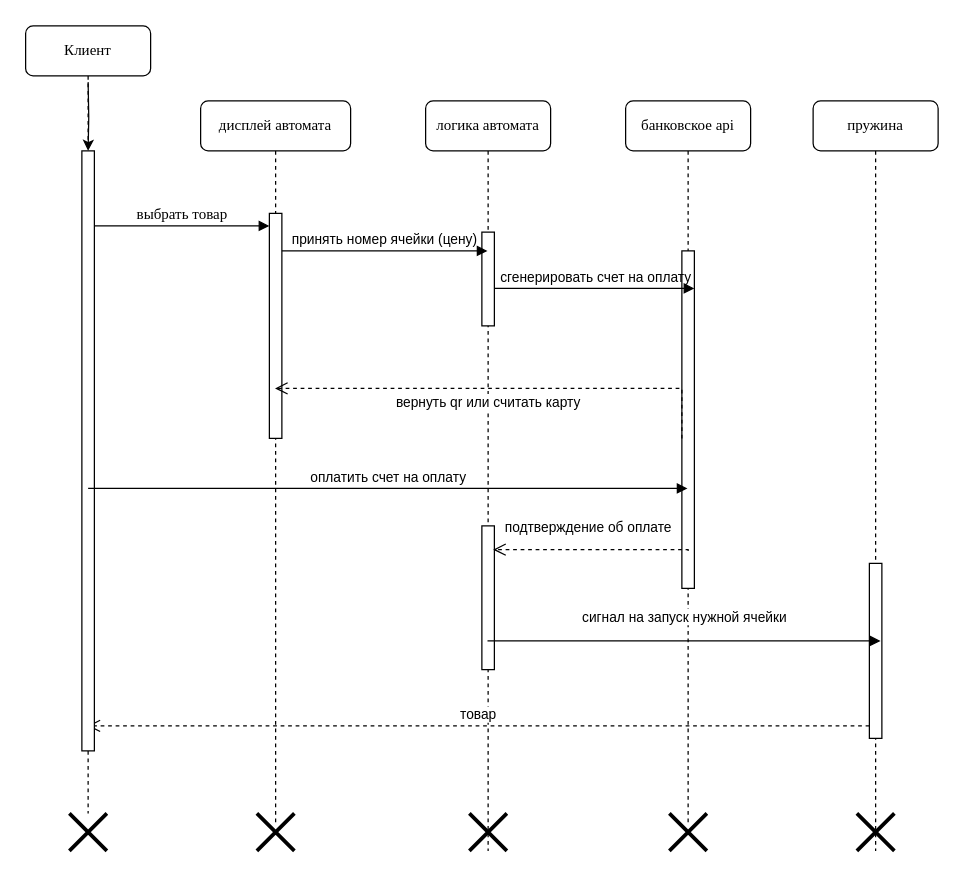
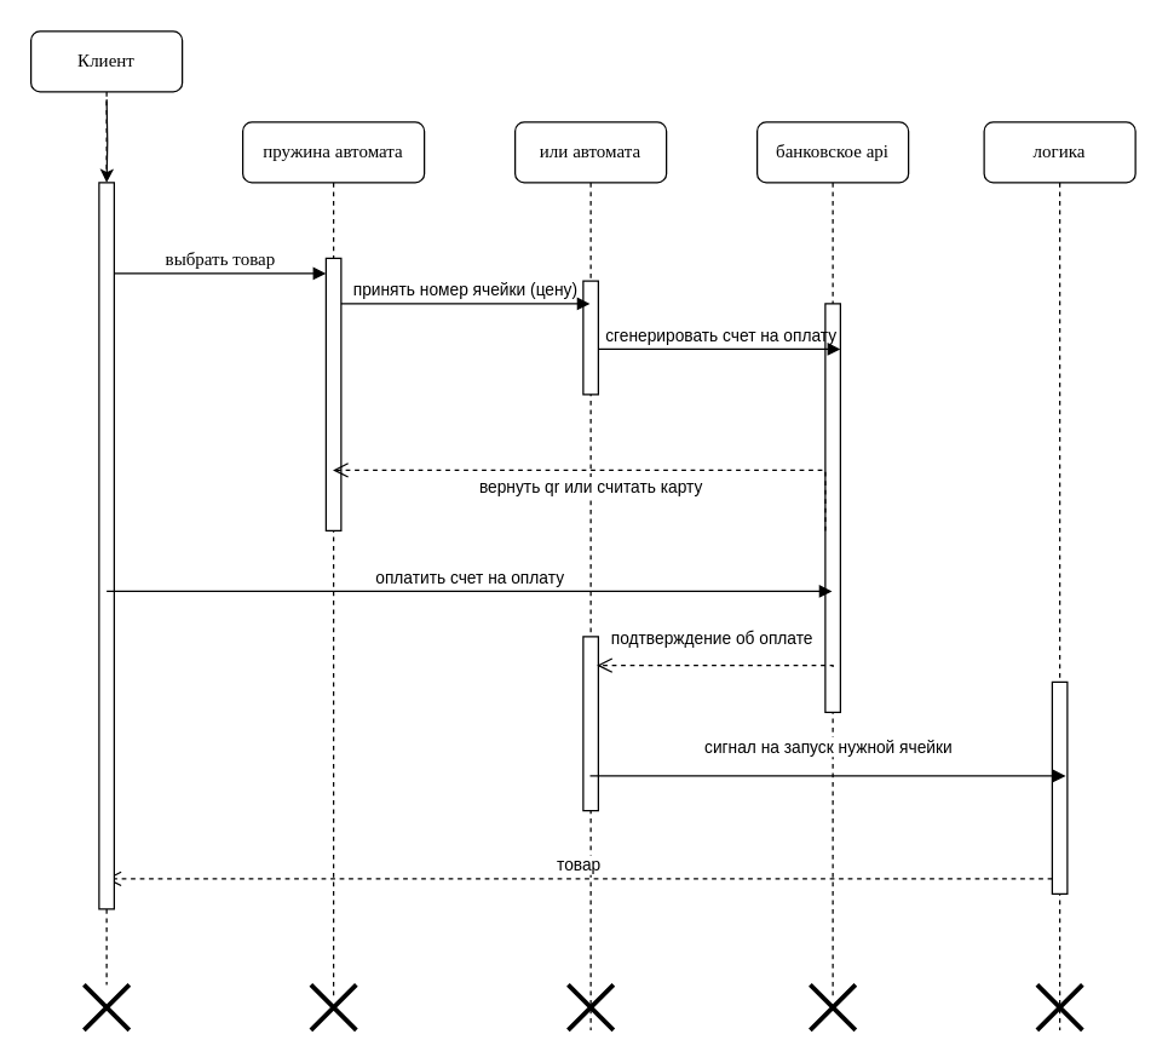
  <mxCell id="0" />
  <mxCell id="1" parent="0" />
- <mxCell id="2" value="дисплей автомата" style="shape=umlLifeline;perimeter=lifelinePerimeter;whiteSpace=wrap;html=1;container=1;collapsible=0;recursiveResize=0;outlineConnect=0;rounded=1;shadow=0;comic=0;labelBackgroundColor=none;strokeWidth=1;fontFamily=Verdana;fontSize=12;align=center;" parent="1" vertex="1"><mxGeometry x="160" y="80" width="120" height="580" as="geometry" /></mxCell>
+ <mxCell id="2" value="пружина автомата" style="shape=umlLifeline;perimeter=lifelinePerimeter;whiteSpace=wrap;html=1;container=1;collapsible=0;recursiveResize=0;outlineConnect=0;rounded=1;shadow=0;comic=0;labelBackgroundColor=none;strokeWidth=1;fontFamily=Verdana;fontSize=12;align=center;" parent="1" vertex="1"><mxGeometry x="160" y="80" width="120" height="580" as="geometry" /></mxCell>
  <mxCell id="3" value="" style="html=1;points=[];perimeter=orthogonalPerimeter;rounded=0;shadow=0;comic=0;labelBackgroundColor=none;strokeWidth=1;fontFamily=Verdana;fontSize=12;align=center;" vertex="1" parent="2"><mxGeometry x="55" y="90" width="10" height="180" as="geometry" /></mxCell>
- <mxCell id="4" value="логика автомата" style="shape=umlLifeline;perimeter=lifelinePerimeter;whiteSpace=wrap;html=1;container=1;collapsible=0;recursiveResize=0;outlineConnect=0;rounded=1;shadow=0;comic=0;labelBackgroundColor=none;strokeWidth=1;fontFamily=Verdana;fontSize=12;align=center;" parent="1" vertex="1"><mxGeometry x="340" y="80" width="100" height="600" as="geometry" /></mxCell>
+ <mxCell id="4" value="или автомата" style="shape=umlLifeline;perimeter=lifelinePerimeter;whiteSpace=wrap;html=1;container=1;collapsible=0;recursiveResize=0;outlineConnect=0;rounded=1;shadow=0;comic=0;labelBackgroundColor=none;strokeWidth=1;fontFamily=Verdana;fontSize=12;align=center;" parent="1" vertex="1"><mxGeometry x="340" y="80" width="100" height="600" as="geometry" /></mxCell>
  <mxCell id="5" value="" style="html=1;points=[];perimeter=orthogonalPerimeter;rounded=0;shadow=0;comic=0;labelBackgroundColor=none;strokeWidth=1;fontFamily=Verdana;fontSize=12;align=center;" vertex="1" parent="4"><mxGeometry x="45" y="105" width="10" height="75" as="geometry" /></mxCell>
  <mxCell id="6" value="" style="html=1;points=[];perimeter=orthogonalPerimeter;rounded=0;shadow=0;comic=0;labelBackgroundColor=none;strokeWidth=1;fontFamily=Verdana;fontSize=12;align=center;" vertex="1" parent="4"><mxGeometry x="45" y="340" width="10" height="115" as="geometry" /></mxCell>
  <mxCell id="7" value="" style="shape=umlDestroy;whiteSpace=wrap;html=1;strokeWidth=3;targetShapes=umlLifeline;" vertex="1" parent="4"><mxGeometry x="35" y="570" width="30" height="30" as="geometry" /></mxCell>
  <mxCell id="8" value="банковское api" style="shape=umlLifeline;perimeter=lifelinePerimeter;whiteSpace=wrap;html=1;container=1;collapsible=0;recursiveResize=0;outlineConnect=0;rounded=1;shadow=0;comic=0;labelBackgroundColor=none;strokeWidth=1;fontFamily=Verdana;fontSize=12;align=center;" parent="1" vertex="1"><mxGeometry x="500" y="80" width="100" height="580" as="geometry" /></mxCell>
  <mxCell id="9" value="" style="html=1;points=[];perimeter=orthogonalPerimeter;rounded=0;shadow=0;comic=0;labelBackgroundColor=none;strokeWidth=1;fontFamily=Verdana;fontSize=12;align=center;" vertex="1" parent="8"><mxGeometry x="45" y="120" width="10" height="270" as="geometry" /></mxCell>
  <mxCell id="10" value="сгенерировать счет на оплату" style="html=1;verticalAlign=bottom;endArrow=block;edgeStyle=elbowEdgeStyle;elbow=vertical;curved=0;rounded=0;labelBackgroundColor=none;fontColor=default;" edge="1" parent="8" source="5"><mxGeometry x="0.007" width="80" relative="1" as="geometry"><mxPoint x="-90" y="150" as="sourcePoint" /><mxPoint x="55" y="150" as="targetPoint" /><Array as="points" /><mxPoint as="offset" /></mxGeometry></mxCell>
  <mxCell id="11" value="вернуть qr или считать карту" style="html=1;verticalAlign=bottom;endArrow=open;dashed=1;endSize=8;edgeStyle=elbowEdgeStyle;elbow=vertical;curved=0;rounded=0;" edge="1" parent="8" target="2"><mxGeometry x="0.067" y="20" relative="1" as="geometry"><mxPoint x="45" y="270" as="sourcePoint" /><mxPoint x="-35" y="270" as="targetPoint" /><Array as="points"><mxPoint x="-80" y="230" /><mxPoint x="-30" y="270" /></Array><mxPoint as="offset" /></mxGeometry></mxCell>
  <mxCell id="12" value="подтверждение об оплате" style="html=1;verticalAlign=bottom;endArrow=open;dashed=1;endSize=8;edgeStyle=elbowEdgeStyle;elbow=vertical;curved=0;rounded=0;entryX=0.9;entryY=0.165;entryDx=0;entryDy=0;entryPerimeter=0;" edge="1" parent="8" target="6"><mxGeometry x="0.032" y="-9" relative="1" as="geometry"><mxPoint x="50" y="360" as="sourcePoint" /><mxPoint x="-30" y="360" as="targetPoint" /><mxPoint as="offset" /></mxGeometry></mxCell>
- <mxCell id="13" value="пружина" style="shape=umlLifeline;perimeter=lifelinePerimeter;whiteSpace=wrap;html=1;container=1;collapsible=0;recursiveResize=0;outlineConnect=0;rounded=1;shadow=0;comic=0;labelBackgroundColor=none;strokeWidth=1;fontFamily=Verdana;fontSize=12;align=center;" parent="1" vertex="1"><mxGeometry x="650" y="80" width="100" height="600" as="geometry" /></mxCell>
+ <mxCell id="13" value="логика" style="shape=umlLifeline;perimeter=lifelinePerimeter;whiteSpace=wrap;html=1;container=1;collapsible=0;recursiveResize=0;outlineConnect=0;rounded=1;shadow=0;comic=0;labelBackgroundColor=none;strokeWidth=1;fontFamily=Verdana;fontSize=12;align=center;" parent="1" vertex="1"><mxGeometry x="650" y="80" width="100" height="600" as="geometry" /></mxCell>
  <mxCell id="14" value="" style="html=1;points=[];perimeter=orthogonalPerimeter;rounded=0;shadow=0;comic=0;labelBackgroundColor=none;strokeWidth=1;fontFamily=Verdana;fontSize=12;align=center;" vertex="1" parent="13"><mxGeometry x="45" y="370" width="10" height="140" as="geometry" /></mxCell>
  <mxCell id="15" value="товар" style="html=1;verticalAlign=bottom;endArrow=open;dashed=1;endSize=8;edgeStyle=elbowEdgeStyle;elbow=vertical;curved=0;rounded=0;" edge="1" parent="13" target="17"><mxGeometry relative="1" as="geometry"><mxPoint x="45" y="500" as="sourcePoint" /><mxPoint x="-35" y="500" as="targetPoint" /></mxGeometry></mxCell>
  <mxCell id="16" value="" style="shape=umlDestroy;whiteSpace=wrap;html=1;strokeWidth=3;targetShapes=umlLifeline;" vertex="1" parent="13"><mxGeometry x="35" y="570" width="30" height="30" as="geometry" /></mxCell>
  <mxCell id="17" value="Клиент" style="shape=umlLifeline;perimeter=lifelinePerimeter;whiteSpace=wrap;html=1;container=1;collapsible=0;recursiveResize=0;outlineConnect=0;rounded=1;shadow=0;comic=0;labelBackgroundColor=none;strokeWidth=1;fontFamily=Verdana;fontSize=12;align=center;" parent="1" vertex="1"><mxGeometry x="20" y="20" width="100" height="630" as="geometry" /></mxCell>
  <mxCell id="18" value="" style="html=1;points=[];perimeter=orthogonalPerimeter;rounded=0;shadow=0;comic=0;labelBackgroundColor=none;strokeWidth=1;fontFamily=Verdana;fontSize=12;align=center;" parent="17" vertex="1"><mxGeometry x="45" y="100" width="10" height="480" as="geometry" /></mxCell>
  <mxCell id="19" value="оплатить счет на оплату" style="html=1;verticalAlign=bottom;endArrow=block;edgeStyle=elbowEdgeStyle;elbow=vertical;curved=0;rounded=0;" edge="1" parent="17" target="8"><mxGeometry width="80" relative="1" as="geometry"><mxPoint x="50" y="370" as="sourcePoint" /><mxPoint x="110" y="369" as="targetPoint" /></mxGeometry></mxCell>
  <mxCell id="20" value="выбрать товар" style="html=1;verticalAlign=bottom;endArrow=block;labelBackgroundColor=none;fontFamily=Verdana;fontSize=12;edgeStyle=elbowEdgeStyle;elbow=vertical;fontColor=default;" parent="1" source="18" target="3" edge="1"><mxGeometry relative="1" as="geometry"><mxPoint x="140" y="190" as="sourcePoint" /><mxPoint x="205" y="180" as="targetPoint" /><Array as="points"><mxPoint x="150" y="180" /></Array></mxGeometry></mxCell>
  <mxCell id="21" value="" style="edgeStyle=orthogonalEdgeStyle;rounded=0;orthogonalLoop=1;jettySize=auto;html=1;labelBackgroundColor=none;fontColor=default;" edge="1" parent="1" target="18"><mxGeometry relative="1" as="geometry"><mxPoint x="70" y="65" as="sourcePoint" /></mxGeometry></mxCell>
  <mxCell id="22" value="принять номер ячейки (цену)" style="html=1;verticalAlign=bottom;endArrow=block;edgeStyle=elbowEdgeStyle;elbow=vertical;curved=0;rounded=0;labelBackgroundColor=none;fontColor=default;" edge="1" parent="1" source="3" target="4"><mxGeometry width="80" relative="1" as="geometry"><mxPoint x="250" y="190" as="sourcePoint" /><mxPoint x="330" y="190" as="targetPoint" /><Array as="points"><mxPoint x="280" y="200" /></Array></mxGeometry></mxCell>
  <mxCell id="23" value="сигнал на запуск нужной ячейки" style="html=1;verticalAlign=bottom;endArrow=block;edgeStyle=elbowEdgeStyle;elbow=vertical;curved=0;rounded=0;entryX=0.9;entryY=0.443;entryDx=0;entryDy=0;entryPerimeter=0;" edge="1" parent="1" source="4" target="14"><mxGeometry y="10" width="80" relative="1" as="geometry"><mxPoint x="440" y="510" as="sourcePoint" /><mxPoint x="520" y="510" as="targetPoint" /><mxPoint as="offset" /></mxGeometry></mxCell>
  <mxCell id="24" value="" style="shape=umlDestroy;whiteSpace=wrap;html=1;strokeWidth=3;targetShapes=umlLifeline;" vertex="1" parent="1"><mxGeometry x="55" y="650" width="30" height="30" as="geometry" /></mxCell>
  <mxCell id="25" value="" style="shape=umlDestroy;whiteSpace=wrap;html=1;strokeWidth=3;targetShapes=umlLifeline;" vertex="1" parent="1"><mxGeometry x="205" y="650" width="30" height="30" as="geometry" /></mxCell>
  <mxCell id="26" value="" style="shape=umlDestroy;whiteSpace=wrap;html=1;strokeWidth=3;targetShapes=umlLifeline;" vertex="1" parent="1"><mxGeometry x="535" y="650" width="30" height="30" as="geometry" /></mxCell>
